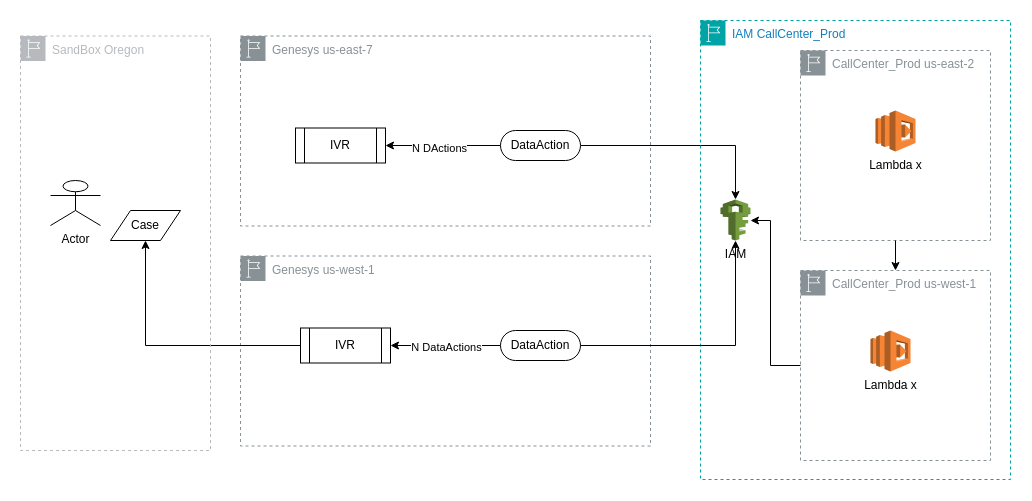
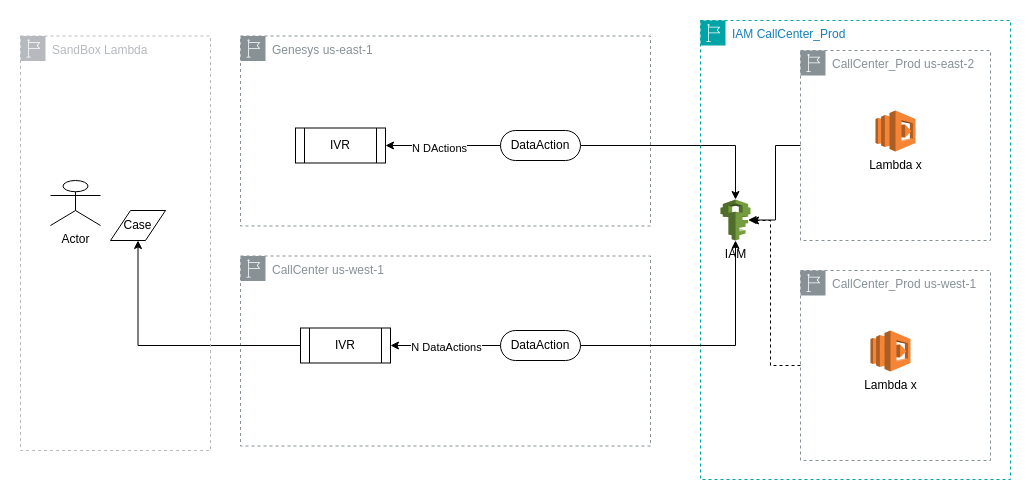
  <mxCell id="0" />
  <mxCell id="1" parent="0" />
  <mxCell id="2" value="CallCenter_Prod us-east-2" style="sketch=0;outlineConnect=0;gradientColor=none;html=1;whiteSpace=wrap;fontSize=12;fontStyle=0;shape=mxgraph.aws4.group;grIcon=mxgraph.aws4.group_region;strokeColor=#879196;fillColor=none;verticalAlign=top;align=left;spacingLeft=30;fontColor=#879196;dashed=1;" vertex="1" parent="1"><mxGeometry x="800" y="50" width="190" height="190" as="geometry" /></mxCell>
- <mxCell id="3" style="edgeStyle=orthogonalEdgeStyle;rounded=0;orthogonalLoop=1;jettySize=auto;html=1;" edge="1" parent="1" source="4" target="13"><mxGeometry relative="1" as="geometry"><Array as="points"><mxPoint x="770" y="365" /><mxPoint x="770" y="220" /></Array></mxGeometry></mxCell>
+ <mxCell id="3" style="edgeStyle=orthogonalEdgeStyle;rounded=0;orthogonalLoop=1;jettySize=auto;html=1;dashed=1;" edge="1" parent="1" source="4" target="13"><mxGeometry relative="1" as="geometry"><Array as="points"><mxPoint x="770" y="365" /><mxPoint x="770" y="220" /></Array></mxGeometry></mxCell>
  <mxCell id="4" value="CallCenter_Prod us-west-1" style="sketch=0;outlineConnect=0;gradientColor=none;html=1;whiteSpace=wrap;fontSize=12;fontStyle=0;shape=mxgraph.aws4.group;grIcon=mxgraph.aws4.group_region;strokeColor=#879196;fillColor=none;verticalAlign=top;align=left;spacingLeft=30;fontColor=#879196;dashed=1;" vertex="1" parent="1"><mxGeometry x="800" y="270" width="190" height="190" as="geometry" /></mxCell>
  <mxCell id="5" value="Lambda x" style="outlineConnect=0;dashed=0;verticalLabelPosition=bottom;verticalAlign=top;align=center;html=1;shape=mxgraph.aws3.lambda;fillColor=#F58534;gradientColor=none;" vertex="1" parent="1"><mxGeometry x="875" y="110" width="40" height="41" as="geometry" /></mxCell>
  <mxCell id="6" value="Lambda x" style="outlineConnect=0;dashed=0;verticalLabelPosition=bottom;verticalAlign=top;align=center;html=1;shape=mxgraph.aws3.lambda;fillColor=#F58534;gradientColor=none;" vertex="1" parent="1"><mxGeometry x="870" y="330" width="40" height="41" as="geometry" /></mxCell>
- <mxCell id="7" value="Genesys us-east-7" style="sketch=0;outlineConnect=0;gradientColor=none;html=1;whiteSpace=wrap;fontSize=12;fontStyle=0;shape=mxgraph.aws4.group;grIcon=mxgraph.aws4.group_region;strokeColor=#879196;fillColor=none;verticalAlign=top;align=left;spacingLeft=30;fontColor=#879196;dashed=1;" vertex="1" parent="1"><mxGeometry x="240" y="35.5" width="410" height="190" as="geometry" /></mxCell>
+ <mxCell id="7" value="Genesys us-east-1" style="sketch=0;outlineConnect=0;gradientColor=none;html=1;whiteSpace=wrap;fontSize=12;fontStyle=0;shape=mxgraph.aws4.group;grIcon=mxgraph.aws4.group_region;strokeColor=#879196;fillColor=none;verticalAlign=top;align=left;spacingLeft=30;fontColor=#879196;dashed=1;" vertex="1" parent="1"><mxGeometry x="240" y="35.5" width="410" height="190" as="geometry" /></mxCell>
  <mxCell id="8" style="edgeStyle=orthogonalEdgeStyle;rounded=0;orthogonalLoop=1;jettySize=auto;html=1;" edge="1" parent="1" source="11" target="13"><mxGeometry relative="1" as="geometry" /></mxCell>
  <mxCell id="9" style="edgeStyle=orthogonalEdgeStyle;rounded=0;orthogonalLoop=1;jettySize=auto;html=1;entryX=1;entryY=0.5;entryDx=0;entryDy=0;" edge="1" parent="1" source="11" target="20"><mxGeometry relative="1" as="geometry" /></mxCell>
  <mxCell id="10" value="N DActions" style="edgeLabel;html=1;align=center;verticalAlign=middle;resizable=0;points=[];" vertex="1" connectable="0" parent="9"><mxGeometry x="0.086" y="2" relative="1" as="geometry"><mxPoint as="offset" /></mxGeometry></mxCell>
  <mxCell id="11" value="DataAction" style="html=1;dashed=0;whiteSpace=wrap;shape=mxgraph.dfd.start" vertex="1" parent="1"><mxGeometry x="500" y="130" width="80" height="30" as="geometry" /></mxCell>
  <mxCell id="12" value="IAM CallCenter_Prod" style="points=[[0,0],[0.25,0],[0.5,0],[0.75,0],[1,0],[1,0.25],[1,0.5],[1,0.75],[1,1],[0.75,1],[0.5,1],[0.25,1],[0,1],[0,0.75],[0,0.5],[0,0.25]];outlineConnect=0;gradientColor=none;html=1;whiteSpace=wrap;fontSize=12;fontStyle=0;container=1;pointerEvents=0;collapsible=0;recursiveResize=0;shape=mxgraph.aws4.group;grIcon=mxgraph.aws4.group_region;strokeColor=#00A4A6;fillColor=none;verticalAlign=top;align=left;spacingLeft=30;fontColor=#147EBA;dashed=1;" vertex="1" parent="1"><mxGeometry x="700" y="20" width="310" height="459" as="geometry" /></mxCell>
  <mxCell id="13" value="IAM" style="outlineConnect=0;dashed=0;verticalLabelPosition=bottom;verticalAlign=top;align=center;html=1;shape=mxgraph.aws3.iam;fillColor=#759C3E;gradientColor=none;" vertex="1" parent="12"><mxGeometry x="20" y="179" width="30" height="41" as="geometry" /></mxCell>
- <mxCell id="14" value="Genesys us-west-1" style="sketch=0;outlineConnect=0;gradientColor=none;html=1;whiteSpace=wrap;fontSize=12;fontStyle=0;shape=mxgraph.aws4.group;grIcon=mxgraph.aws4.group_region;strokeColor=#879196;fillColor=none;verticalAlign=top;align=left;spacingLeft=30;fontColor=#879196;dashed=1;" vertex="1" parent="1"><mxGeometry x="240" y="255.5" width="410" height="190" as="geometry" /></mxCell>
- <mxCell id="15" style="edgeStyle=orthogonalEdgeStyle;rounded=0;orthogonalLoop=1;jettySize=auto;html=1;" edge="1" parent="1" source="2" target="4"><mxGeometry relative="1" as="geometry" /></mxCell>
+ <mxCell id="14" value="CallCenter us-west-1" style="sketch=0;outlineConnect=0;gradientColor=none;html=1;whiteSpace=wrap;fontSize=12;fontStyle=0;shape=mxgraph.aws4.group;grIcon=mxgraph.aws4.group_region;strokeColor=#879196;fillColor=none;verticalAlign=top;align=left;spacingLeft=30;fontColor=#879196;dashed=1;" vertex="1" parent="1"><mxGeometry x="240" y="255.5" width="410" height="190" as="geometry" /></mxCell>
+ <mxCell id="15" style="edgeStyle=orthogonalEdgeStyle;rounded=0;orthogonalLoop=1;jettySize=auto;html=1;entryX=0.92;entryY=0.5;entryDx=0;entryDy=0;entryPerimeter=0;" edge="1" parent="1" source="2" target="13"><mxGeometry relative="1" as="geometry" /></mxCell>
  <mxCell id="16" style="edgeStyle=orthogonalEdgeStyle;rounded=0;orthogonalLoop=1;jettySize=auto;html=1;entryX=1;entryY=0.5;entryDx=0;entryDy=0;" edge="1" parent="1" source="18" target="22"><mxGeometry relative="1" as="geometry" /></mxCell>
  <mxCell id="17" value="N DataActions" style="edgeLabel;html=1;align=center;verticalAlign=middle;resizable=0;points=[];" vertex="1" connectable="0" parent="16"><mxGeometry y="1" relative="1" as="geometry"><mxPoint as="offset" /></mxGeometry></mxCell>
  <mxCell id="18" value="DataAction" style="html=1;dashed=0;whiteSpace=wrap;shape=mxgraph.dfd.start" vertex="1" parent="1"><mxGeometry x="500" y="330" width="80" height="30" as="geometry" /></mxCell>
  <mxCell id="19" style="edgeStyle=orthogonalEdgeStyle;rounded=0;orthogonalLoop=1;jettySize=auto;html=1;entryX=0.5;entryY=1;entryDx=0;entryDy=0;entryPerimeter=0;" edge="1" parent="1" source="18" target="13"><mxGeometry relative="1" as="geometry" /></mxCell>
  <mxCell id="20" value="IVR" style="shape=process;whiteSpace=wrap;html=1;backgroundOutline=1;" vertex="1" parent="1"><mxGeometry x="295" y="127.5" width="90" height="35" as="geometry" /></mxCell>
  <mxCell id="21" style="edgeStyle=orthogonalEdgeStyle;rounded=0;orthogonalLoop=1;jettySize=auto;html=1;" edge="1" parent="1" source="22" target="25"><mxGeometry relative="1" as="geometry" /></mxCell>
  <mxCell id="22" value="IVR" style="shape=process;whiteSpace=wrap;html=1;backgroundOutline=1;" vertex="1" parent="1"><mxGeometry x="300" y="327.5" width="90" height="35" as="geometry" /></mxCell>
- <mxCell id="23" value="SandBox Oregon" style="sketch=0;outlineConnect=0;gradientColor=none;html=1;whiteSpace=wrap;fontSize=12;fontStyle=0;shape=mxgraph.aws4.group;grIcon=mxgraph.aws4.group_region;strokeColor=#B6BABF;fillColor=none;verticalAlign=top;align=left;spacingLeft=30;fontColor=#B6BABF;dashed=1;" vertex="1" parent="1"><mxGeometry x="20" y="35.5" width="190" height="414.5" as="geometry" /></mxCell>
+ <mxCell id="23" value="SandBox Lambda" style="sketch=0;outlineConnect=0;gradientColor=none;html=1;whiteSpace=wrap;fontSize=12;fontStyle=0;shape=mxgraph.aws4.group;grIcon=mxgraph.aws4.group_region;strokeColor=#B6BABF;fillColor=none;verticalAlign=top;align=left;spacingLeft=30;fontColor=#B6BABF;dashed=1;" vertex="1" parent="1"><mxGeometry x="20" y="35.5" width="190" height="414.5" as="geometry" /></mxCell>
  <mxCell id="24" value="Actor" style="shape=umlActor;verticalLabelPosition=bottom;verticalAlign=top;html=1;outlineConnect=0;" vertex="1" parent="1"><mxGeometry x="50" y="180" width="50" height="45" as="geometry" /></mxCell>
- <mxCell id="25" value="Case" style="shape=parallelogram;perimeter=parallelogramPerimeter;whiteSpace=wrap;html=1;fixedSize=1;" vertex="1" parent="1"><mxGeometry x="110" y="210" width="70" height="30" as="geometry" /></mxCell>
+ <mxCell id="25" value="Case" style="shape=parallelogram;perimeter=parallelogramPerimeter;whiteSpace=wrap;html=1;fixedSize=1;" vertex="1" parent="1"><mxGeometry x="110" y="210" width="55" height="30" as="geometry" /></mxCell>
